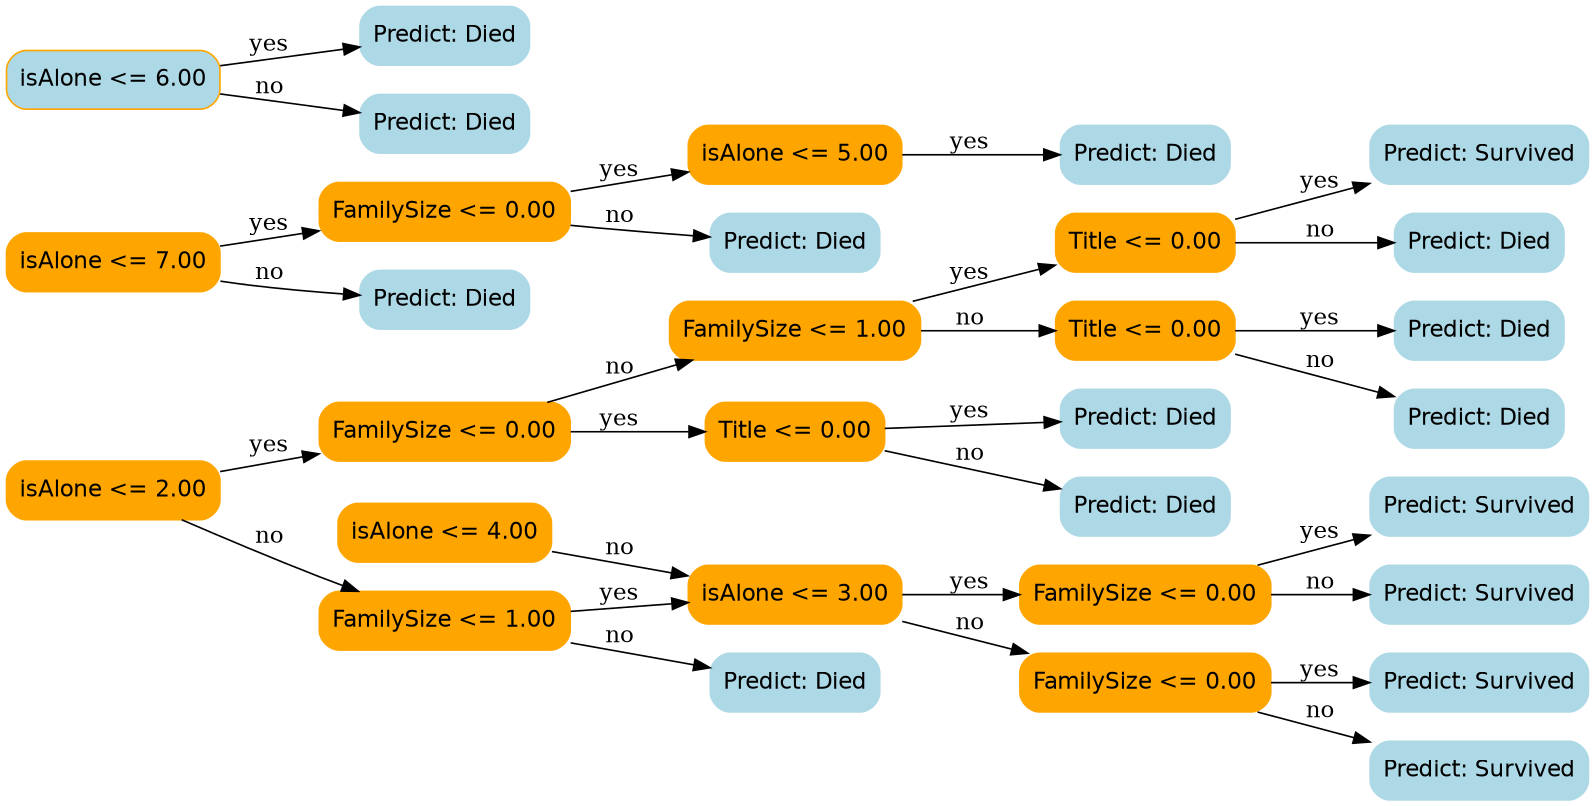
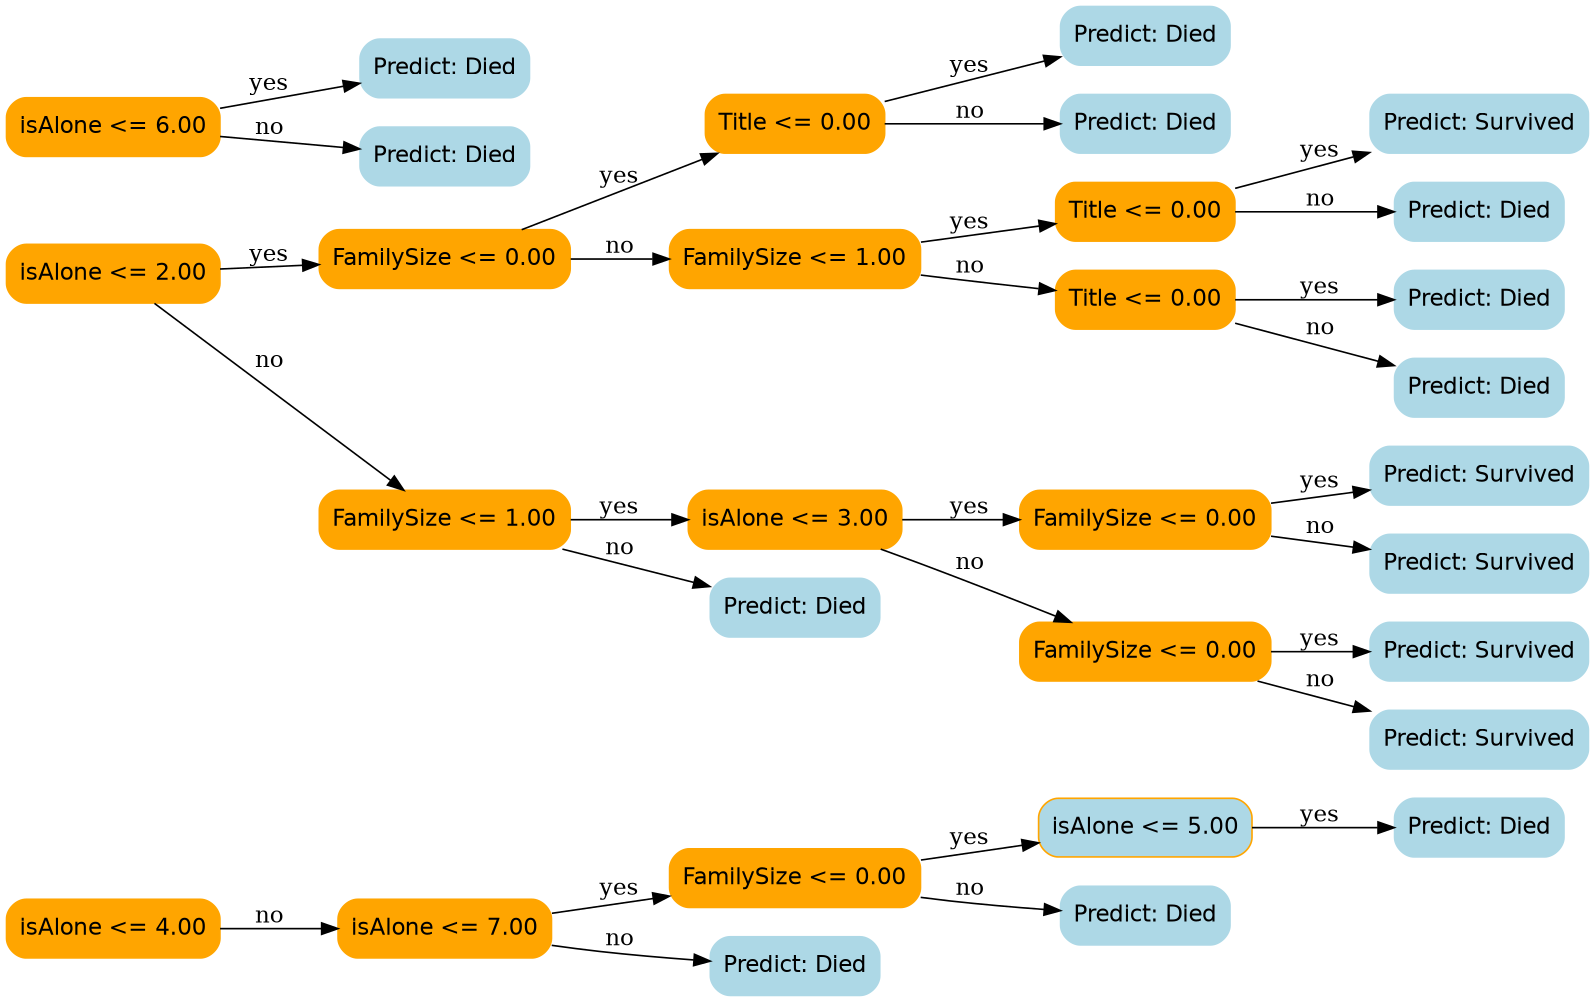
  digraph {
    rankdir=LR
    node [color=lightblue fontname=helvetica shape=box style="filled,rounded"]
    n1 [color=orange label="isAlone <= 4.00"]
    n2 [color=orange label="isAlone <= 7.00"]
    n3 [color=orange label="isAlone <= 2.00"]
    n4 [color=orange label="FamilySize <= 0.00"]
    n5 [color=orange label="FamilySize <= 1.00"]
    n6 [color=orange label="FamilySize <= 0.00"]
    n7 [label="Predict: Died"]
    n8 [color=orange label="Title <= 0.00"]
    n9 [color=orange label="FamilySize <= 1.00"]
    n10 [color=orange label="isAlone <= 3.00"]
    n11 [label="Predict: Died"]
    n12 [label="Predict: Died"]
    n13 [label="Predict: Died"]
    n14 [color=orange label="Title <= 0.00"]
    n15 [color=orange label="Title <= 0.00"]
    n16 [label="Predict: Survived"]
    n17 [label="Predict: Died"]
    n18 [label="Predict: Died"]
    n19 [label="Predict: Died"]
    n20 [color=orange label="FamilySize <= 0.00"]
    n21 [color=orange label="FamilySize <= 0.00"]
    n22 [label="Predict: Survived"]
    n23 [label="Predict: Survived"]
    n24 [label="Predict: Survived"]
    n25 [label="Predict: Survived"]
-   n26 [color=orange label="isAlone <= 5.00"]
+   n26 [color=orange label="isAlone <= 5.00" fillcolor=lightblue]
    n27 [label="Predict: Died"]
    n28 [label="Predict: Died"]
-   n29 [color=orange label="isAlone <= 6.00" fillcolor=lightblue]
+   n29 [color=orange label="isAlone <= 6.00"]
    n30 [label="Predict: Died"]
    n31 [label="Predict: Died"]
-   n1 -> n10 [label=no]
+   n1 -> n2 [label=no]
    n2 -> n6 [label=yes]
    n2 -> n7 [label=no]
    n3 -> n4 [label=yes]
    n3 -> n5 [label=no]
    n4 -> n8 [label=yes]
    n4 -> n9 [label=no]
    n5 -> n10 [label=yes]
    n5 -> n11 [label=no]
    n6 -> n26 [label=yes]
    n6 -> n27 [label=no]
    n8 -> n12 [label=yes]
    n8 -> n13 [label=no]
    n9 -> n14 [label=yes]
    n9 -> n15 [label=no]
    n10 -> n20 [label=yes]
    n10 -> n21 [label=no]
    n14 -> n16 [label=yes]
    n14 -> n17 [label=no]
    n15 -> n18 [label=yes]
    n15 -> n19 [label=no]
    n20 -> n22 [label=yes]
    n20 -> n23 [label=no]
    n21 -> n24 [label=yes]
    n21 -> n25 [label=no]
    n26 -> n28 [label=yes]
    n29 -> n30 [label=yes]
    n29 -> n31 [label=no]
  }
